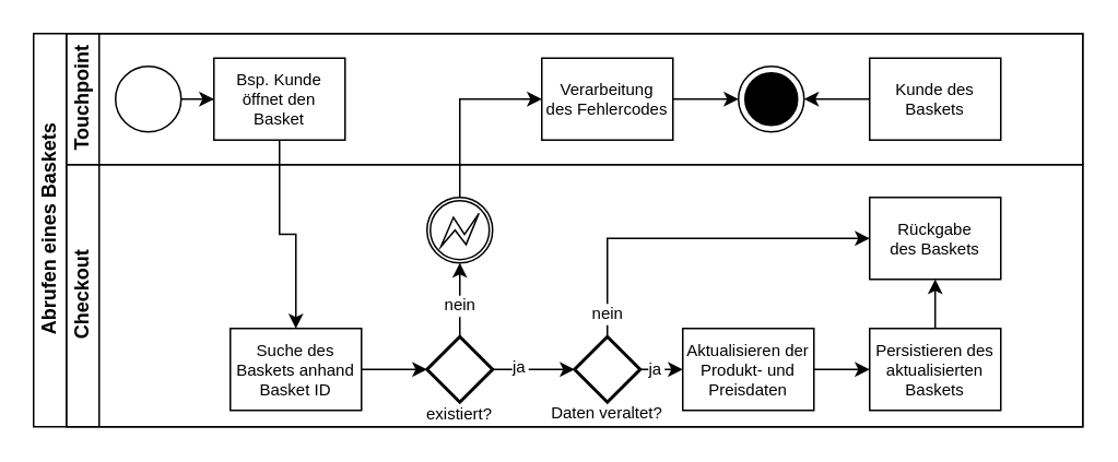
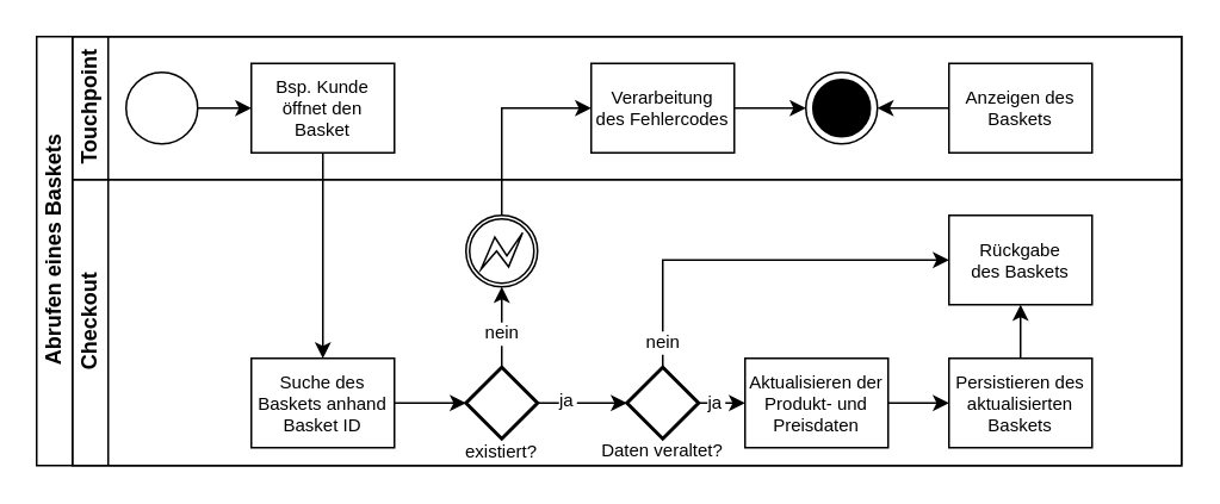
  <mxCell id="0" />
  <mxCell id="1" parent="0" />
  <mxCell id="2" value="Abrufen eines Baskets" style="swimlane;html=1;childLayout=stackLayout;resizeParent=1;resizeParentMax=0;horizontal=0;startSize=20;horizontalStack=0;fontColor=#000000;strokeColor=#000000;fillColor=none;" parent="1" vertex="1"><mxGeometry x="20" y="20" width="640" height="240" as="geometry" /></mxCell>
  <mxCell id="3" value="Touchpoint" style="swimlane;html=1;startSize=20;horizontal=0;fontColor=#000000;strokeColor=#000000;fillColor=none;" parent="2" vertex="1"><mxGeometry x="20" width="620" height="80" as="geometry" /></mxCell>
  <mxCell id="4" value="" style="edgeStyle=orthogonalEdgeStyle;rounded=0;orthogonalLoop=1;jettySize=auto;html=1;fontColor=#000000;strokeColor=#000000;" parent="3" source="5" target="6" edge="1"><mxGeometry relative="1" as="geometry" /></mxCell>
  <mxCell id="5" value="" style="ellipse;whiteSpace=wrap;html=1;fontColor=#000000;strokeColor=#000000;fillColor=#FFFFFF;" parent="3" vertex="1"><mxGeometry x="30" y="20" width="40" height="40" as="geometry" /></mxCell>
- <mxCell id="6" value="Bsp. Kunde &#10;öffnet den &#10;Basket" style="rounded=0;fontFamily=Helvetica;fontSize=10;fontColor=#000000;align=center;strokeColor=#000000;fillColor=#FFFFFF;" parent="3" vertex="1"><mxGeometry x="90" y="15" width="80" height="50" as="geometry" /></mxCell>
+ <mxCell id="6" value="Bsp. Kunde &#10;öffnet den &#10;Basket" style="rounded=0;fontFamily=Helvetica;fontSize=10;fontColor=#000000;align=center;strokeColor=#000000;fillColor=#FFFFFF;" parent="3" vertex="1"><mxGeometry x="100" y="15" width="80" height="50" as="geometry" /></mxCell>
  <mxCell id="7" style="edgeStyle=orthogonalEdgeStyle;rounded=0;orthogonalLoop=1;jettySize=auto;html=1;fontSize=10;fontColor=#000000;strokeColor=#000000;" parent="3" source="8" target="9" edge="1"><mxGeometry relative="1" as="geometry" /></mxCell>
  <mxCell id="8" value="Verarbeitung&#10;des Fehlercodes" style="rounded=0;fontFamily=Helvetica;fontSize=10;fontColor=#000000;align=center;strokeColor=#000000;fillColor=#FFFFFF;" parent="3" vertex="1"><mxGeometry x="290" y="15" width="80" height="50" as="geometry" /></mxCell>
  <mxCell id="9" value="" style="ellipse;html=1;shape=endState;fillColor=#000000;strokeColor=#000000;fontSize=10;fontColor=#000000;" parent="3" vertex="1"><mxGeometry x="410" y="20" width="40" height="40" as="geometry" /></mxCell>
  <mxCell id="10" style="edgeStyle=orthogonalEdgeStyle;rounded=0;orthogonalLoop=1;jettySize=auto;html=1;entryX=1;entryY=0.5;entryDx=0;entryDy=0;fontSize=11;fontColor=#000000;strokeColor=#000000;" parent="3" source="11" target="9" edge="1"><mxGeometry relative="1" as="geometry" /></mxCell>
- <mxCell id="11" value="Kunde des&#10;Baskets" style="rounded=0;fontFamily=Helvetica;fontSize=10;fontColor=#000000;align=center;strokeColor=#000000;fillColor=#FFFFFF;" parent="3" vertex="1"><mxGeometry x="490" y="15" width="80" height="50" as="geometry" /></mxCell>
+ <mxCell id="11" value="Anzeigen des&#10;Baskets" style="rounded=0;fontFamily=Helvetica;fontSize=10;fontColor=#000000;align=center;strokeColor=#000000;fillColor=#FFFFFF;" parent="3" vertex="1"><mxGeometry x="490" y="15" width="80" height="50" as="geometry" /></mxCell>
  <mxCell id="12" value="Checkout" style="swimlane;html=1;startSize=20;horizontal=0;fontColor=#000000;strokeColor=#000000;fillColor=none;" parent="2" vertex="1"><mxGeometry x="20" y="80" width="620" height="160" as="geometry" /></mxCell>
  <mxCell id="13" value="" style="edgeStyle=orthogonalEdgeStyle;rounded=0;orthogonalLoop=1;jettySize=auto;html=1;endArrow=classic;endFill=1;fontColor=#000000;strokeColor=#000000;" parent="12" source="14" target="17" edge="1"><mxGeometry relative="1" as="geometry"><mxPoint x="290" y="60" as="targetPoint" /></mxGeometry></mxCell>
  <mxCell id="14" value="Suche des&#10;Baskets anhand&#10;Basket ID" style="rounded=0;fontFamily=Helvetica;fontSize=10;fontColor=#000000;align=center;strokeColor=#000000;fillColor=#FFFFFF;" parent="12" vertex="1"><mxGeometry x="100" y="100" width="80" height="50" as="geometry" /></mxCell>
  <mxCell id="15" style="edgeStyle=orthogonalEdgeStyle;rounded=0;orthogonalLoop=1;jettySize=auto;html=1;fontSize=10;fontColor=#000000;strokeColor=#000000;entryX=0;entryY=0.5;entryDx=0;entryDy=0;entryPerimeter=0;" parent="12" source="17" target="27" edge="1"><mxGeometry relative="1" as="geometry"><mxPoint x="320" y="125" as="targetPoint" /></mxGeometry></mxCell>
  <mxCell id="16" value="ja" style="edgeLabel;align=center;verticalAlign=middle;resizable=0;points=[];fontSize=10;fontColor=#000000;labelBackgroundColor=#FFFFFF;" parent="15" vertex="1" connectable="0"><mxGeometry x="-0.209" y="1" relative="1" as="geometry"><mxPoint x="-4" y="-1" as="offset" /></mxGeometry></mxCell>
  <mxCell id="17" value="" style="strokeWidth=2;html=1;shape=mxgraph.flowchart.decision;whiteSpace=wrap;fontSize=10;fontColor=#000000;fillColor=#FFFFFF;strokeColor=#000000;" parent="12" vertex="1"><mxGeometry x="220" y="105" width="40" height="40" as="geometry" /></mxCell>
  <mxCell id="18" value="" style="points=[[0.145,0.145,0],[0.5,0,0],[0.855,0.145,0],[1,0.5,0],[0.855,0.855,0],[0.5,1,0],[0.145,0.855,0],[0,0.5,0]];shape=mxgraph.bpmn.event;html=1;verticalLabelPosition=bottom;labelBackgroundColor=#ffffff;verticalAlign=top;align=center;perimeter=ellipsePerimeter;outlineConnect=0;aspect=fixed;outline=boundInt;symbol=error;fontSize=10;fontColor=#000000;strokeColor=#000000;fillColor=#FFFFFF;" parent="12" vertex="1"><mxGeometry x="220" y="20" width="40" height="40" as="geometry" /></mxCell>
  <mxCell id="19" style="edgeStyle=orthogonalEdgeStyle;rounded=0;orthogonalLoop=1;jettySize=auto;html=1;fontSize=10;fontColor=#000000;strokeColor=#000000;" parent="12" source="17" target="18" edge="1"><mxGeometry relative="1" as="geometry"><mxPoint x="330" y="30" as="sourcePoint" /></mxGeometry></mxCell>
  <mxCell id="20" value="nein" style="edgeLabel;align=center;verticalAlign=middle;resizable=0;points=[];fontSize=10;fontColor=#000000;labelBackgroundColor=#FFFFFF;" parent="19" vertex="1" connectable="0"><mxGeometry x="-0.166" relative="1" as="geometry"><mxPoint y="-1" as="offset" /></mxGeometry></mxCell>
  <mxCell id="21" value="Rückgabe&#10;des Baskets" style="rounded=0;fontFamily=Helvetica;fontSize=10;fontColor=#000000;align=center;strokeColor=#000000;fillColor=#FFFFFF;" parent="12" vertex="1"><mxGeometry x="490" y="20" width="80" height="50" as="geometry" /></mxCell>
  <mxCell id="22" value="existiert?" style="text;strokeColor=none;fillColor=none;align=center;verticalAlign=middle;rounded=0;fontSize=10;fontColor=#000000;" parent="12" vertex="1"><mxGeometry x="212.5" y="147" width="55" height="10" as="geometry" /></mxCell>
  <mxCell id="23" value="" style="edgeStyle=orthogonalEdgeStyle;rounded=0;orthogonalLoop=1;jettySize=auto;entryX=0;entryY=0.5;entryDx=0;entryDy=0;exitX=0.5;exitY=0;exitDx=0;exitDy=0;exitPerimeter=0;" edge="1" parent="12" source="27" target="21"><mxGeometry relative="1" as="geometry" /></mxCell>
  <mxCell id="24" value="nein" style="edgeLabel;align=center;verticalAlign=middle;resizable=0;points=[];fontSize=10;fontColor=#000000;labelBackgroundColor=#FFFFFF;" vertex="1" connectable="0" parent="23"><mxGeometry x="-0.654" y="1" relative="1" as="geometry"><mxPoint x="1" y="23" as="offset" /></mxGeometry></mxCell>
  <mxCell id="25" style="edgeStyle=orthogonalEdgeStyle;rounded=0;orthogonalLoop=1;jettySize=auto;html=0;entryX=0;entryY=0.5;entryDx=0;entryDy=0;exitX=1;exitY=0.5;exitDx=0;exitDy=0;exitPerimeter=0;" edge="1" parent="12" source="27" target="30"><mxGeometry relative="1" as="geometry" /></mxCell>
  <mxCell id="26" value="ja" style="edgeLabel;align=center;verticalAlign=middle;resizable=0;points=[];fontSize=10;fontColor=#000000;labelBackgroundColor=#FFFFFF;rounded=0;" vertex="1" connectable="0" parent="25"><mxGeometry x="-0.723" y="-1" relative="1" as="geometry"><mxPoint x="5" y="-2" as="offset" /></mxGeometry></mxCell>
  <mxCell id="27" value="" style="strokeWidth=2;html=1;shape=mxgraph.flowchart.decision;whiteSpace=wrap;fontSize=10;fontColor=#000000;fillColor=#FFFFFF;strokeColor=#000000;" vertex="1" parent="12"><mxGeometry x="310" y="105" width="40" height="40" as="geometry" /></mxCell>
  <mxCell id="28" value="Daten veraltet?" style="text;strokeColor=none;fillColor=none;align=center;verticalAlign=middle;rounded=0;fontSize=10;fontColor=#000000;" vertex="1" parent="12"><mxGeometry x="302.5" y="146" width="55" height="10" as="geometry" /></mxCell>
  <mxCell id="29" style="edgeStyle=orthogonalEdgeStyle;rounded=0;orthogonalLoop=1;jettySize=auto;html=0;" edge="1" parent="12" source="30" target="32"><mxGeometry relative="1" as="geometry" /></mxCell>
  <mxCell id="30" value="Aktualisieren der&#10;Produkt- und&#10;Preisdaten" style="rounded=0;fontFamily=Helvetica;fontSize=10;fontColor=#000000;align=center;strokeColor=#000000;fillColor=#FFFFFF;" vertex="1" parent="12"><mxGeometry x="376" y="100" width="80" height="50" as="geometry" /></mxCell>
  <mxCell id="31" style="edgeStyle=orthogonalEdgeStyle;rounded=0;orthogonalLoop=1;jettySize=auto;html=0;" edge="1" parent="12" source="32" target="21"><mxGeometry relative="1" as="geometry" /></mxCell>
  <mxCell id="32" value="Persistieren des &#10;aktualisierten&#10;Baskets" style="rounded=0;fontFamily=Helvetica;fontSize=10;fontColor=#000000;align=center;strokeColor=#000000;fillColor=#FFFFFF;" vertex="1" parent="12"><mxGeometry x="490" y="100" width="80" height="50" as="geometry" /></mxCell>
  <mxCell id="33" style="edgeStyle=orthogonalEdgeStyle;rounded=0;orthogonalLoop=1;jettySize=auto;html=1;fontSize=10;fontColor=#000000;strokeColor=#000000;" parent="2" source="6" target="14" edge="1"><mxGeometry relative="1" as="geometry" /></mxCell>
  <mxCell id="34" style="edgeStyle=orthogonalEdgeStyle;rounded=0;orthogonalLoop=1;jettySize=auto;html=1;entryX=0;entryY=0.5;entryDx=0;entryDy=0;fontSize=11;fontColor=#000000;strokeColor=#000000;exitX=0.5;exitY=0;exitDx=0;exitDy=0;exitPerimeter=0;" parent="2" source="18" target="8" edge="1"><mxGeometry relative="1" as="geometry" /></mxCell>
